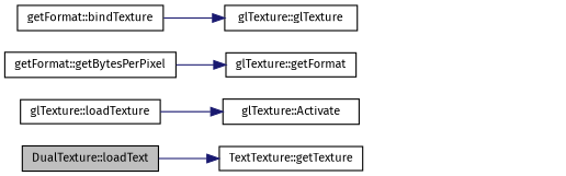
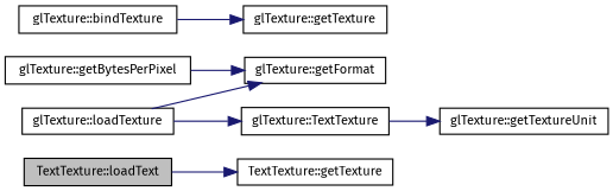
  digraph {
    fontname="Fira Sans"
    rankdir=LR
    node [color=black fillcolor=white fontname="Fira Sans" fontsize=10 shape=record style=filled]
    edge [color=midnightblue fontname="Fira Sans" fontsize=10 labelfontname=Helvetica labelfontsize=10 style=solid]
-   n1 [fillcolor=grey75 fontcolor=black height=0.2 label="DualTexture::loadText" width=0.4]
+   n1 [fillcolor=grey75 fontcolor=black height=0.2 label="TextTexture::loadText" width=0.4]
    n2 [height=0.2 label="TextTexture::getTexture" width=0.4]
    n3 [height=0.2 label="glTexture::loadTexture" width=0.4]
    n4 [height=0.2 label="glTexture::getFormat" width=0.4]
-   n5 [height=0.2 label="glTexture::Activate" width=0.4]
-   n7 [height=0.2 label="getFormat::bindTexture" width=0.4]
-   n8 [height=0.2 label="glTexture::glTexture" width=0.4]
-   n9 [height=0.2 label="getFormat::getBytesPerPixel" width=0.4]
+   n5 [height=0.2 label="glTexture::TextTexture" width=0.4]
+   n6 [height=0.2 label="glTexture::getTextureUnit" width=0.4]
+   n7 [height=0.2 label="glTexture::bindTexture" width=0.4]
+   n8 [height=0.2 label="glTexture::getTexture" width=0.4]
+   n9 [height=0.2 label="glTexture::getBytesPerPixel" width=0.4]
    n1 -> n2
+   n3 -> n4
    n3 -> n5
+   n5 -> n6
    n7 -> n8
    n9 -> n4
  }
